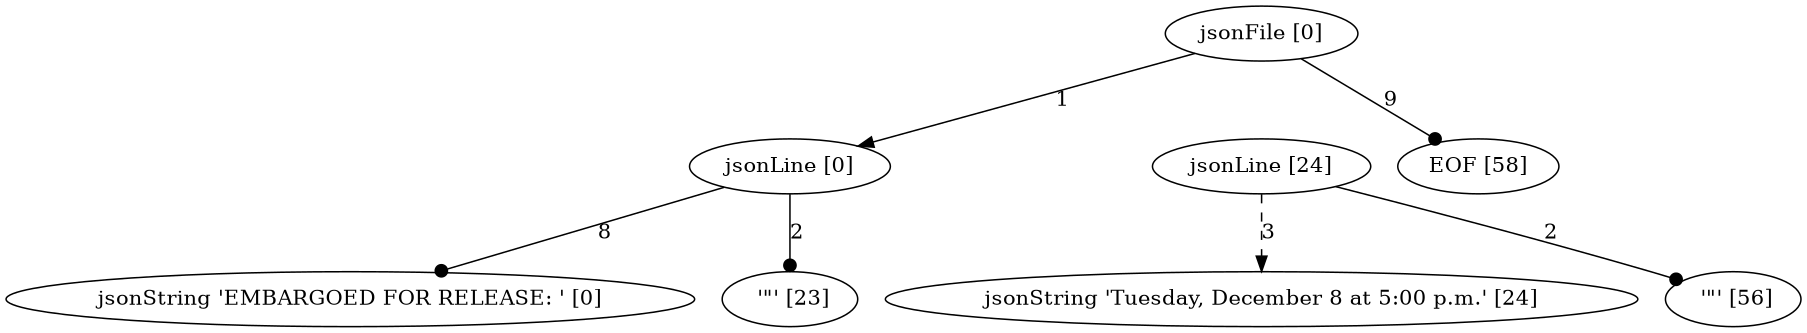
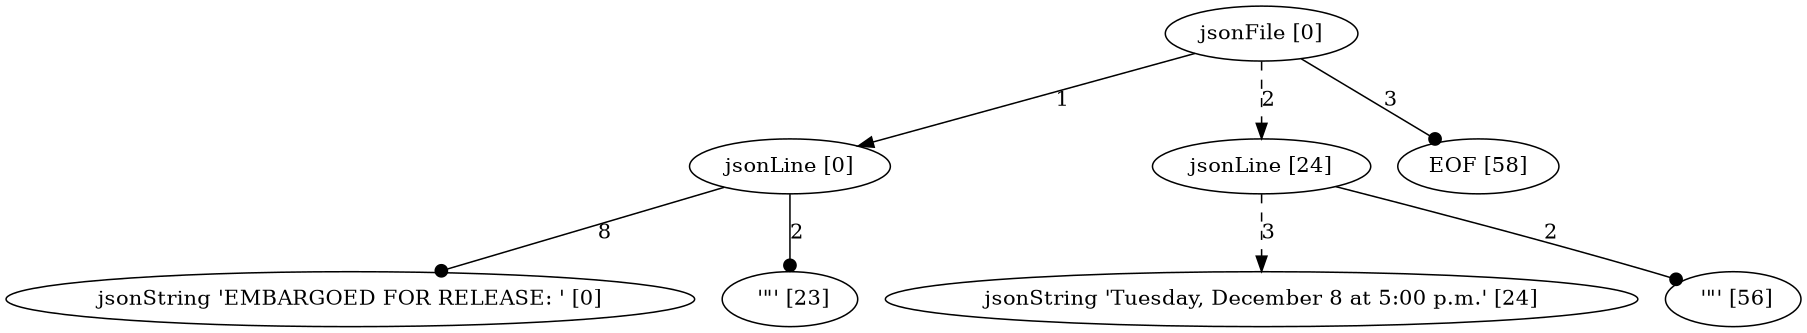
  digraph {
    edge [arrowhead=dot style=solid]
    n1 [label="jsonFile [0]"]
    n2 [label="jsonLine [0]"]
    n3 [label="jsonLine [24]"]
    n4 [label="EOF [58]"]
    n5 [label="jsonString 'EMBARGOED FOR RELEASE: ' [0]"]
    n6 [label=" '\"' [23]"]
    n7 [label="jsonString 'Tuesday, December 8 at 5:00 p.m.' [24]"]
    n8 [label=" '\"' [56]"]
    n1 -> n2 [arrowhead=normal label=1]
-   n1 -> n4 [label=9]
+   n1 -> n3 [arrowhead=normal label=2 style=dashed]
+   n1 -> n4 [label=3]
    n2 -> n5 [label=8]
    n2 -> n6 [label=2]
    n3 -> n7 [arrowhead=normal label=3 style=dashed]
    n3 -> n8 [label=2]
  }
